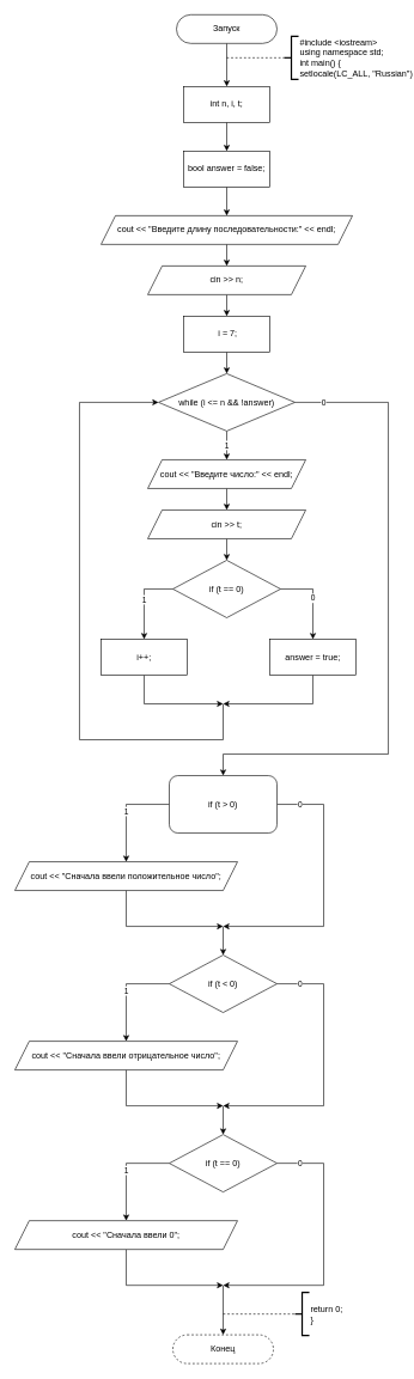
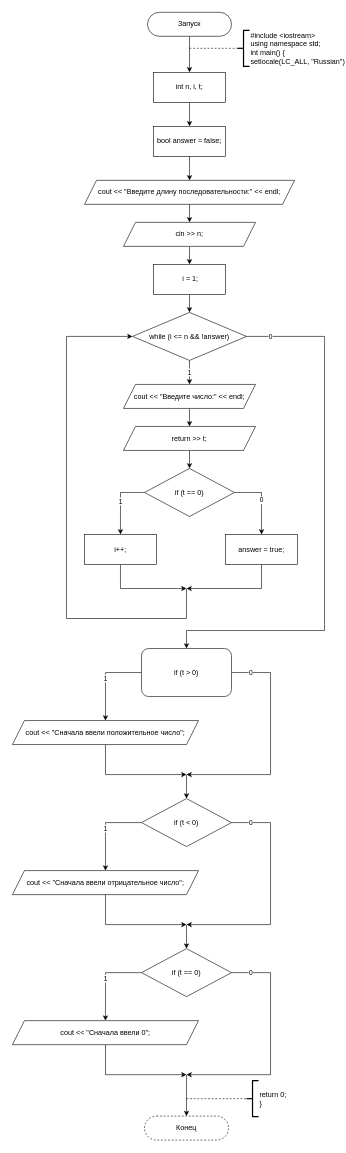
  <mxCell id="0" />
  <mxCell id="1" parent="0" />
  <mxCell id="2" style="edgeStyle=orthogonalEdgeStyle;rounded=0;orthogonalLoop=1;jettySize=auto;html=1;" parent="1" source="3" target="5" edge="1"><mxGeometry relative="1" as="geometry" /></mxCell>
  <mxCell id="3" value="Запуск" style="rounded=1;whiteSpace=wrap;html=1;arcSize=50;" parent="1" vertex="1"><mxGeometry x="245" y="20" width="140" height="40" as="geometry" /></mxCell>
  <mxCell id="4" style="edgeStyle=none;html=1;entryX=0.5;entryY=0;entryDx=0;entryDy=0;" parent="1" source="5" edge="1"><mxGeometry relative="1" as="geometry"><mxPoint x="315" y="210" as="targetPoint" /></mxGeometry></mxCell>
  <mxCell id="5" value="int n, i, t;" style="rounded=0;whiteSpace=wrap;html=1;" parent="1" vertex="1"><mxGeometry x="255" y="120" width="120" height="50" as="geometry" /></mxCell>
  <mxCell id="6" value="#include &amp;lt;iostream&amp;gt;&lt;br&gt;using namespace std;&lt;br&gt;int main() {&lt;br&gt;setlocale(LC_ALL, &quot;Russian&quot;)" style="strokeWidth=2;html=1;shape=mxgraph.flowchart.annotation_2;align=left;labelPosition=right;pointerEvents=1;" parent="1" vertex="1"><mxGeometry x="395" y="50" width="20" height="60" as="geometry" /></mxCell>
  <mxCell id="7" value="" style="endArrow=none;dashed=1;html=1;entryX=0;entryY=0.5;entryDx=0;entryDy=0;entryPerimeter=0;" parent="1" target="6" edge="1"><mxGeometry width="50" height="50" relative="1" as="geometry"><mxPoint x="315" y="80" as="sourcePoint" /><mxPoint x="405" y="70" as="targetPoint" /></mxGeometry></mxCell>
  <mxCell id="8" value="Конец" style="rounded=1;whiteSpace=wrap;html=1;arcSize=50;dashed=1;" parent="1" vertex="1"><mxGeometry x="240" y="1859" width="140" height="40" as="geometry" /></mxCell>
  <mxCell id="9" value="return 0;&lt;br&gt;}" style="strokeWidth=2;html=1;shape=mxgraph.flowchart.annotation_2;align=left;labelPosition=right;pointerEvents=1;" parent="1" vertex="1"><mxGeometry x="410" y="1800" width="20" height="60" as="geometry" /></mxCell>
  <mxCell id="10" value="" style="endArrow=none;dashed=1;html=1;entryX=0;entryY=0.5;entryDx=0;entryDy=0;entryPerimeter=0;" parent="1" edge="1"><mxGeometry width="50" height="50" relative="1" as="geometry"><mxPoint x="310" y="1830" as="sourcePoint" /><mxPoint x="410" y="1830" as="targetPoint" /></mxGeometry></mxCell>
  <mxCell id="11" style="edgeStyle=none;html=1;entryX=0.5;entryY=0;entryDx=0;entryDy=0;" parent="1" source="12" target="16" edge="1"><mxGeometry relative="1" as="geometry" /></mxCell>
  <mxCell id="12" value="cout &amp;lt;&amp;lt; &quot;Введите длину последовательности:&quot; &amp;lt;&amp;lt; endl;" style="shape=parallelogram;perimeter=parallelogramPerimeter;whiteSpace=wrap;html=1;fixedSize=1;" parent="1" vertex="1"><mxGeometry x="140" y="300" width="350" height="40" as="geometry" /></mxCell>
  <mxCell id="13" style="edgeStyle=none;html=1;entryX=0.5;entryY=0;entryDx=0;entryDy=0;" parent="1" source="14" target="12" edge="1"><mxGeometry relative="1" as="geometry" /></mxCell>
  <mxCell id="14" value="bool answer = false;" style="rounded=0;whiteSpace=wrap;html=1;" parent="1" vertex="1"><mxGeometry x="255" y="210" width="120" height="50" as="geometry" /></mxCell>
  <mxCell id="15" style="edgeStyle=none;html=1;entryX=0.5;entryY=0;entryDx=0;entryDy=0;" parent="1" source="16" target="18" edge="1"><mxGeometry relative="1" as="geometry" /></mxCell>
  <mxCell id="16" value="cin &amp;gt;&amp;gt; n;" style="shape=parallelogram;perimeter=parallelogramPerimeter;whiteSpace=wrap;html=1;fixedSize=1;" parent="1" vertex="1"><mxGeometry x="205" y="370" width="220" height="40" as="geometry" /></mxCell>
  <mxCell id="17" style="edgeStyle=none;html=1;entryX=0.5;entryY=0;entryDx=0;entryDy=0;" parent="1" source="18" target="21" edge="1"><mxGeometry relative="1" as="geometry" /></mxCell>
- <mxCell id="18" value="&amp;nbsp;i = 7;" style="rounded=0;whiteSpace=wrap;html=1;" parent="1" vertex="1"><mxGeometry x="255" y="440" width="120" height="50" as="geometry" /></mxCell>
+ <mxCell id="18" value="&amp;nbsp;i = 1;" style="rounded=0;whiteSpace=wrap;html=1;" parent="1" vertex="1"><mxGeometry x="255" y="440" width="120" height="50" as="geometry" /></mxCell>
  <mxCell id="19" value="1" style="edgeStyle=none;html=1;entryX=0.5;entryY=0;entryDx=0;entryDy=0;" parent="1" source="21" target="23" edge="1"><mxGeometry relative="1" as="geometry" /></mxCell>
  <mxCell id="20" value="0" style="edgeStyle=orthogonalEdgeStyle;rounded=0;html=1;entryX=0.5;entryY=0;entryDx=0;entryDy=0;" parent="1" source="21" target="36" edge="1"><mxGeometry x="-0.909" relative="1" as="geometry"><Array as="points"><mxPoint x="540" y="560" /><mxPoint x="540" y="1050" /><mxPoint x="310" y="1050" /></Array><mxPoint as="offset" /></mxGeometry></mxCell>
  <mxCell id="21" value="while (i &amp;lt;= n &amp;amp;&amp;amp; !answer)" style="rhombus;whiteSpace=wrap;html=1;" parent="1" vertex="1"><mxGeometry x="220" y="520" width="190" height="80" as="geometry" /></mxCell>
  <mxCell id="22" style="edgeStyle=none;html=1;entryX=0.5;entryY=0;entryDx=0;entryDy=0;" parent="1" source="23" target="25" edge="1"><mxGeometry relative="1" as="geometry" /></mxCell>
  <mxCell id="23" value="cout &amp;lt;&amp;lt; &quot;Введите число:&quot; &amp;lt;&amp;lt; endl;" style="shape=parallelogram;perimeter=parallelogramPerimeter;whiteSpace=wrap;html=1;fixedSize=1;" parent="1" vertex="1"><mxGeometry x="205" y="640" width="220" height="40" as="geometry" /></mxCell>
  <mxCell id="24" style="edgeStyle=none;html=1;entryX=0.5;entryY=0;entryDx=0;entryDy=0;" parent="1" source="25" target="28" edge="1"><mxGeometry relative="1" as="geometry" /></mxCell>
- <mxCell id="25" value="cin &amp;gt;&amp;gt; t;" style="shape=parallelogram;perimeter=parallelogramPerimeter;whiteSpace=wrap;html=1;fixedSize=1;" parent="1" vertex="1"><mxGeometry x="205" y="710" width="220" height="40" as="geometry" /></mxCell>
+ <mxCell id="25" value="return &amp;gt;&amp;gt; t;" style="shape=parallelogram;perimeter=parallelogramPerimeter;whiteSpace=wrap;html=1;fixedSize=1;" parent="1" vertex="1"><mxGeometry x="205" y="710" width="220" height="40" as="geometry" /></mxCell>
  <mxCell id="26" value="1" style="edgeStyle=none;html=1;entryX=0.5;entryY=0;entryDx=0;entryDy=0;rounded=0;" parent="1" source="28" target="30" edge="1"><mxGeometry relative="1" as="geometry"><Array as="points"><mxPoint x="200" y="820" /></Array></mxGeometry></mxCell>
  <mxCell id="27" value="0" style="edgeStyle=orthogonalEdgeStyle;rounded=0;html=1;entryX=0.5;entryY=0;entryDx=0;entryDy=0;" parent="1" source="28" target="32" edge="1"><mxGeometry relative="1" as="geometry"><Array as="points"><mxPoint x="435" y="820" /></Array></mxGeometry></mxCell>
  <mxCell id="28" value="if (t == 0)" style="rhombus;whiteSpace=wrap;html=1;" parent="1" vertex="1"><mxGeometry x="240" y="780" width="150" height="80" as="geometry" /></mxCell>
  <mxCell id="29" style="edgeStyle=orthogonalEdgeStyle;rounded=0;html=1;" parent="1" source="30" edge="1"><mxGeometry relative="1" as="geometry"><mxPoint x="310" y="980" as="targetPoint" /><Array as="points"><mxPoint x="200" y="980" /></Array></mxGeometry></mxCell>
  <mxCell id="30" value="i++;" style="rounded=0;whiteSpace=wrap;html=1;" parent="1" vertex="1"><mxGeometry x="140" y="890" width="120" height="50" as="geometry" /></mxCell>
  <mxCell id="31" style="edgeStyle=orthogonalEdgeStyle;rounded=0;html=1;" parent="1" source="32" edge="1"><mxGeometry relative="1" as="geometry"><mxPoint x="310" y="980" as="targetPoint" /><Array as="points"><mxPoint x="435" y="980" /></Array></mxGeometry></mxCell>
  <mxCell id="32" value="answer = true;" style="rounded=0;whiteSpace=wrap;html=1;" parent="1" vertex="1"><mxGeometry x="375" y="890" width="120" height="50" as="geometry" /></mxCell>
  <mxCell id="33" value="" style="endArrow=classic;html=1;entryX=0;entryY=0.5;entryDx=0;entryDy=0;rounded=0;" parent="1" target="21" edge="1"><mxGeometry width="50" height="50" relative="1" as="geometry"><mxPoint x="310" y="980" as="sourcePoint" /><mxPoint x="370" y="830" as="targetPoint" /><Array as="points"><mxPoint x="310" y="1030" /><mxPoint x="110" y="1030" /><mxPoint x="110" y="560" /></Array></mxGeometry></mxCell>
  <mxCell id="34" value="1" style="edgeStyle=orthogonalEdgeStyle;rounded=0;html=1;entryX=0.5;entryY=0;entryDx=0;entryDy=0;" parent="1" source="36" target="38" edge="1"><mxGeometry relative="1" as="geometry"><Array as="points"><mxPoint x="175" y="1120" /></Array></mxGeometry></mxCell>
  <mxCell id="35" value="0" style="edgeStyle=orthogonalEdgeStyle;rounded=0;html=1;" parent="1" source="36" edge="1"><mxGeometry x="-0.827" relative="1" as="geometry"><mxPoint x="310" y="1290" as="targetPoint" /><Array as="points"><mxPoint x="450" y="1120" /><mxPoint x="450" y="1290" /></Array><mxPoint as="offset" /></mxGeometry></mxCell>
  <mxCell id="36" value="if (t &amp;gt; 0)" style="whiteSpace=wrap;html=1;rounded=1;" parent="1" vertex="1"><mxGeometry x="235" y="1080" width="150" height="80" as="geometry" /></mxCell>
  <mxCell id="37" style="edgeStyle=orthogonalEdgeStyle;rounded=0;html=1;" parent="1" source="38" edge="1"><mxGeometry relative="1" as="geometry"><mxPoint x="310" y="1290" as="targetPoint" /><Array as="points"><mxPoint x="175" y="1290" /></Array></mxGeometry></mxCell>
  <mxCell id="38" value="cout &amp;lt;&amp;lt; &quot;Сначала ввели положительное число&quot;;" style="shape=parallelogram;perimeter=parallelogramPerimeter;whiteSpace=wrap;html=1;fixedSize=1;" parent="1" vertex="1"><mxGeometry x="20" y="1200" width="310" height="40" as="geometry" /></mxCell>
  <mxCell id="39" value="" style="endArrow=classic;html=1;entryX=0.5;entryY=0;entryDx=0;entryDy=0;" parent="1" edge="1"><mxGeometry width="50" height="50" relative="1" as="geometry"><mxPoint x="310" y="1290" as="sourcePoint" /><mxPoint x="310" y="1330" as="targetPoint" /></mxGeometry></mxCell>
  <mxCell id="40" value="1" style="edgeStyle=orthogonalEdgeStyle;rounded=0;html=1;entryX=0.5;entryY=0;entryDx=0;entryDy=0;" parent="1" source="42" target="44" edge="1"><mxGeometry relative="1" as="geometry"><Array as="points"><mxPoint x="175" y="1370" /></Array></mxGeometry></mxCell>
  <mxCell id="41" value="0" style="edgeStyle=orthogonalEdgeStyle;rounded=0;html=1;" parent="1" source="42" edge="1"><mxGeometry x="-0.827" relative="1" as="geometry"><mxPoint x="310" y="1540" as="targetPoint" /><Array as="points"><mxPoint x="450" y="1370" /><mxPoint x="450" y="1540" /></Array><mxPoint as="offset" /></mxGeometry></mxCell>
  <mxCell id="42" value="if (t &amp;lt; 0)" style="rhombus;whiteSpace=wrap;html=1;" parent="1" vertex="1"><mxGeometry x="235" y="1330" width="150" height="80" as="geometry" /></mxCell>
  <mxCell id="43" style="edgeStyle=orthogonalEdgeStyle;rounded=0;html=1;" parent="1" source="44" edge="1"><mxGeometry relative="1" as="geometry"><mxPoint x="310" y="1540" as="targetPoint" /><Array as="points"><mxPoint x="175" y="1540" /></Array></mxGeometry></mxCell>
  <mxCell id="44" value="cout &amp;lt;&amp;lt; &quot;Сначала ввели отрицательное число&quot;;" style="shape=parallelogram;perimeter=parallelogramPerimeter;whiteSpace=wrap;html=1;fixedSize=1;" parent="1" vertex="1"><mxGeometry x="20" y="1450" width="310" height="40" as="geometry" /></mxCell>
  <mxCell id="45" value="" style="endArrow=classic;html=1;entryX=0.5;entryY=0;entryDx=0;entryDy=0;" parent="1" edge="1"><mxGeometry width="50" height="50" relative="1" as="geometry"><mxPoint x="310" y="1540" as="sourcePoint" /><mxPoint x="310" y="1580" as="targetPoint" /></mxGeometry></mxCell>
  <mxCell id="46" value="1" style="edgeStyle=orthogonalEdgeStyle;rounded=0;html=1;entryX=0.5;entryY=0;entryDx=0;entryDy=0;" parent="1" source="48" target="50" edge="1"><mxGeometry relative="1" as="geometry"><Array as="points"><mxPoint x="175" y="1620" /></Array></mxGeometry></mxCell>
  <mxCell id="47" value="0" style="edgeStyle=orthogonalEdgeStyle;rounded=0;html=1;" parent="1" source="48" edge="1"><mxGeometry x="-0.827" relative="1" as="geometry"><mxPoint x="310" y="1790" as="targetPoint" /><Array as="points"><mxPoint x="450" y="1620" /><mxPoint x="450" y="1790" /></Array><mxPoint as="offset" /></mxGeometry></mxCell>
  <mxCell id="48" value="if (t == 0)" style="rhombus;whiteSpace=wrap;html=1;" parent="1" vertex="1"><mxGeometry x="235" y="1580" width="150" height="80" as="geometry" /></mxCell>
  <mxCell id="49" style="edgeStyle=orthogonalEdgeStyle;rounded=0;html=1;" parent="1" source="50" edge="1"><mxGeometry relative="1" as="geometry"><mxPoint x="310" y="1790" as="targetPoint" /><Array as="points"><mxPoint x="175" y="1790" /></Array></mxGeometry></mxCell>
  <mxCell id="50" value="cout &amp;lt;&amp;lt; &quot;Сначала ввели 0&quot;;" style="shape=parallelogram;perimeter=parallelogramPerimeter;whiteSpace=wrap;html=1;fixedSize=1;" parent="1" vertex="1"><mxGeometry x="20" y="1700" width="310" height="40" as="geometry" /></mxCell>
  <mxCell id="51" value="" style="endArrow=classic;html=1;entryX=0.5;entryY=0;entryDx=0;entryDy=0;" parent="1" target="8" edge="1"><mxGeometry width="50" height="50" relative="1" as="geometry"><mxPoint x="310" y="1790" as="sourcePoint" /><mxPoint x="310" y="1830" as="targetPoint" /></mxGeometry></mxCell>
